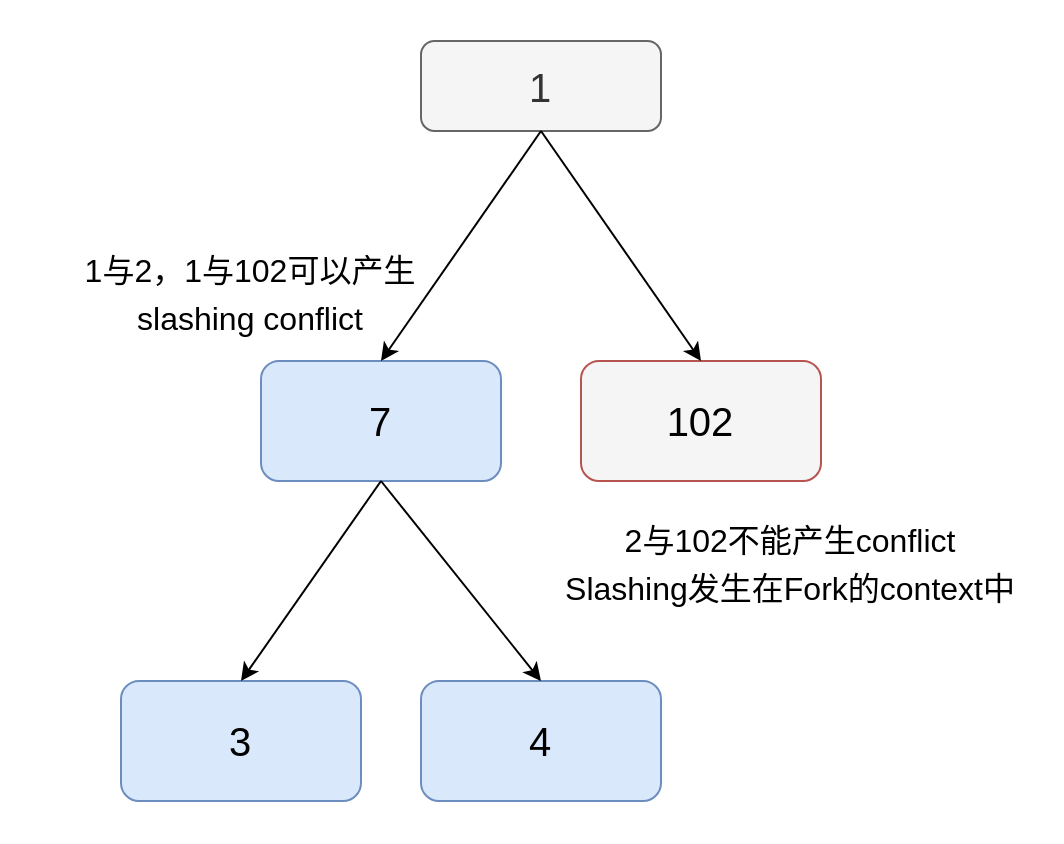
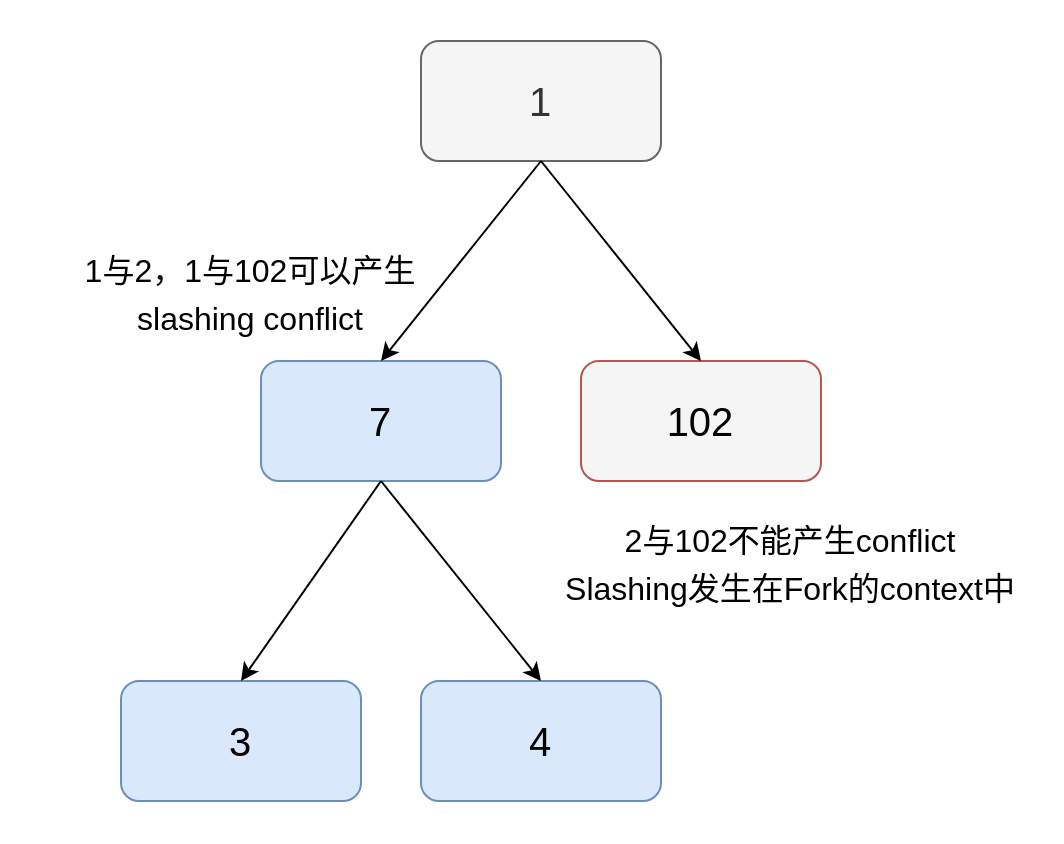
  <mxCell id="0" />
  <mxCell id="1" parent="0" />
- <mxCell id="2" value="&lt;font style=&quot;font-size: 20px;&quot;&gt;1&lt;/font&gt;" style="rounded=1;whiteSpace=wrap;html=1;fillColor=#f5f5f5;fontColor=#333333;strokeColor=#666666;" vertex="1" parent="1"><mxGeometry x="210" y="20" width="120" height="45" as="geometry" /></mxCell>
+ <mxCell id="2" value="&lt;font style=&quot;font-size: 20px;&quot;&gt;1&lt;/font&gt;" style="rounded=1;whiteSpace=wrap;html=1;fillColor=#f5f5f5;fontColor=#333333;strokeColor=#666666;" vertex="1" parent="1"><mxGeometry x="210" y="20" width="120" height="60" as="geometry" /></mxCell>
  <mxCell id="3" value="&lt;font style=&quot;font-size: 20px;&quot;&gt;7&lt;/font&gt;" style="rounded=1;whiteSpace=wrap;html=1;fillColor=#dae8fc;strokeColor=#6c8ebf;" vertex="1" parent="1"><mxGeometry x="130" y="180" width="120" height="60" as="geometry" /></mxCell>
  <mxCell id="4" value="&lt;font style=&quot;font-size: 20px;&quot;&gt;102&lt;/font&gt;" style="rounded=1;whiteSpace=wrap;html=1;fillColor=#f5f5f5;strokeColor=#b85450;" vertex="1" parent="1"><mxGeometry x="290" y="180" width="120" height="60" as="geometry" /></mxCell>
  <mxCell id="5" value="" style="endArrow=classic;html=1;rounded=0;fontSize=20;exitX=0.5;exitY=1;exitDx=0;exitDy=0;entryX=0.5;entryY=0;entryDx=0;entryDy=0;" edge="1" parent="1" source="2" target="3"><mxGeometry width="50" height="50" relative="1" as="geometry"><mxPoint x="250" y="70" as="sourcePoint" /><mxPoint x="300" y="20" as="targetPoint" /></mxGeometry></mxCell>
  <mxCell id="6" value="" style="endArrow=classic;html=1;rounded=0;fontSize=20;exitX=0.5;exitY=1;exitDx=0;exitDy=0;entryX=0.5;entryY=0;entryDx=0;entryDy=0;" edge="1" parent="1" source="2" target="4"><mxGeometry width="50" height="50" relative="1" as="geometry"><mxPoint x="280" y="90" as="sourcePoint" /><mxPoint x="200" y="190" as="targetPoint" /></mxGeometry></mxCell>
  <mxCell id="7" value="&lt;span style=&quot;font-size: 20px;&quot;&gt;3&lt;/span&gt;" style="rounded=1;whiteSpace=wrap;html=1;fillColor=#dae8fc;strokeColor=#6c8ebf;" vertex="1" parent="1"><mxGeometry x="60" y="340" width="120" height="60" as="geometry" /></mxCell>
  <mxCell id="8" value="&lt;span style=&quot;font-size: 20px;&quot;&gt;4&lt;/span&gt;" style="rounded=1;whiteSpace=wrap;html=1;fillColor=#dae8fc;strokeColor=#6c8ebf;" vertex="1" parent="1"><mxGeometry x="210" y="340" width="120" height="60" as="geometry" /></mxCell>
  <mxCell id="9" value="" style="endArrow=classic;html=1;rounded=0;fontSize=20;exitX=0.5;exitY=1;exitDx=0;exitDy=0;entryX=0.5;entryY=0;entryDx=0;entryDy=0;" edge="1" parent="1" source="3" target="8"><mxGeometry width="50" height="50" relative="1" as="geometry"><mxPoint x="280" y="90" as="sourcePoint" /><mxPoint x="200" y="190" as="targetPoint" /></mxGeometry></mxCell>
  <mxCell id="10" value="" style="endArrow=classic;html=1;rounded=0;fontSize=20;exitX=0.5;exitY=1;exitDx=0;exitDy=0;entryX=0.5;entryY=0;entryDx=0;entryDy=0;" edge="1" parent="1" source="3" target="7"><mxGeometry width="50" height="50" relative="1" as="geometry"><mxPoint x="200" y="250" as="sourcePoint" /><mxPoint x="280" y="350" as="targetPoint" /></mxGeometry></mxCell>
  <mxCell id="11" value="&lt;font style=&quot;font-size: 16px;&quot;&gt;1与2，1与102可以产生slashing conflict&lt;/font&gt;" style="text;html=1;strokeColor=none;fillColor=none;align=center;verticalAlign=middle;whiteSpace=wrap;rounded=0;fontSize=20;" vertex="1" parent="1"><mxGeometry x="20" y="80" width="210" height="130" as="geometry" /></mxCell>
  <mxCell id="12" value="&lt;font style=&quot;font-size: 16px;&quot;&gt;2与102不能产生conflict&lt;br&gt;Slashing发生在Fork的context中&lt;br&gt;&lt;/font&gt;" style="text;html=1;strokeColor=none;fillColor=none;align=center;verticalAlign=middle;whiteSpace=wrap;rounded=0;fontSize=20;" vertex="1" parent="1"><mxGeometry x="280" y="250" width="230" height="60" as="geometry" /></mxCell>
